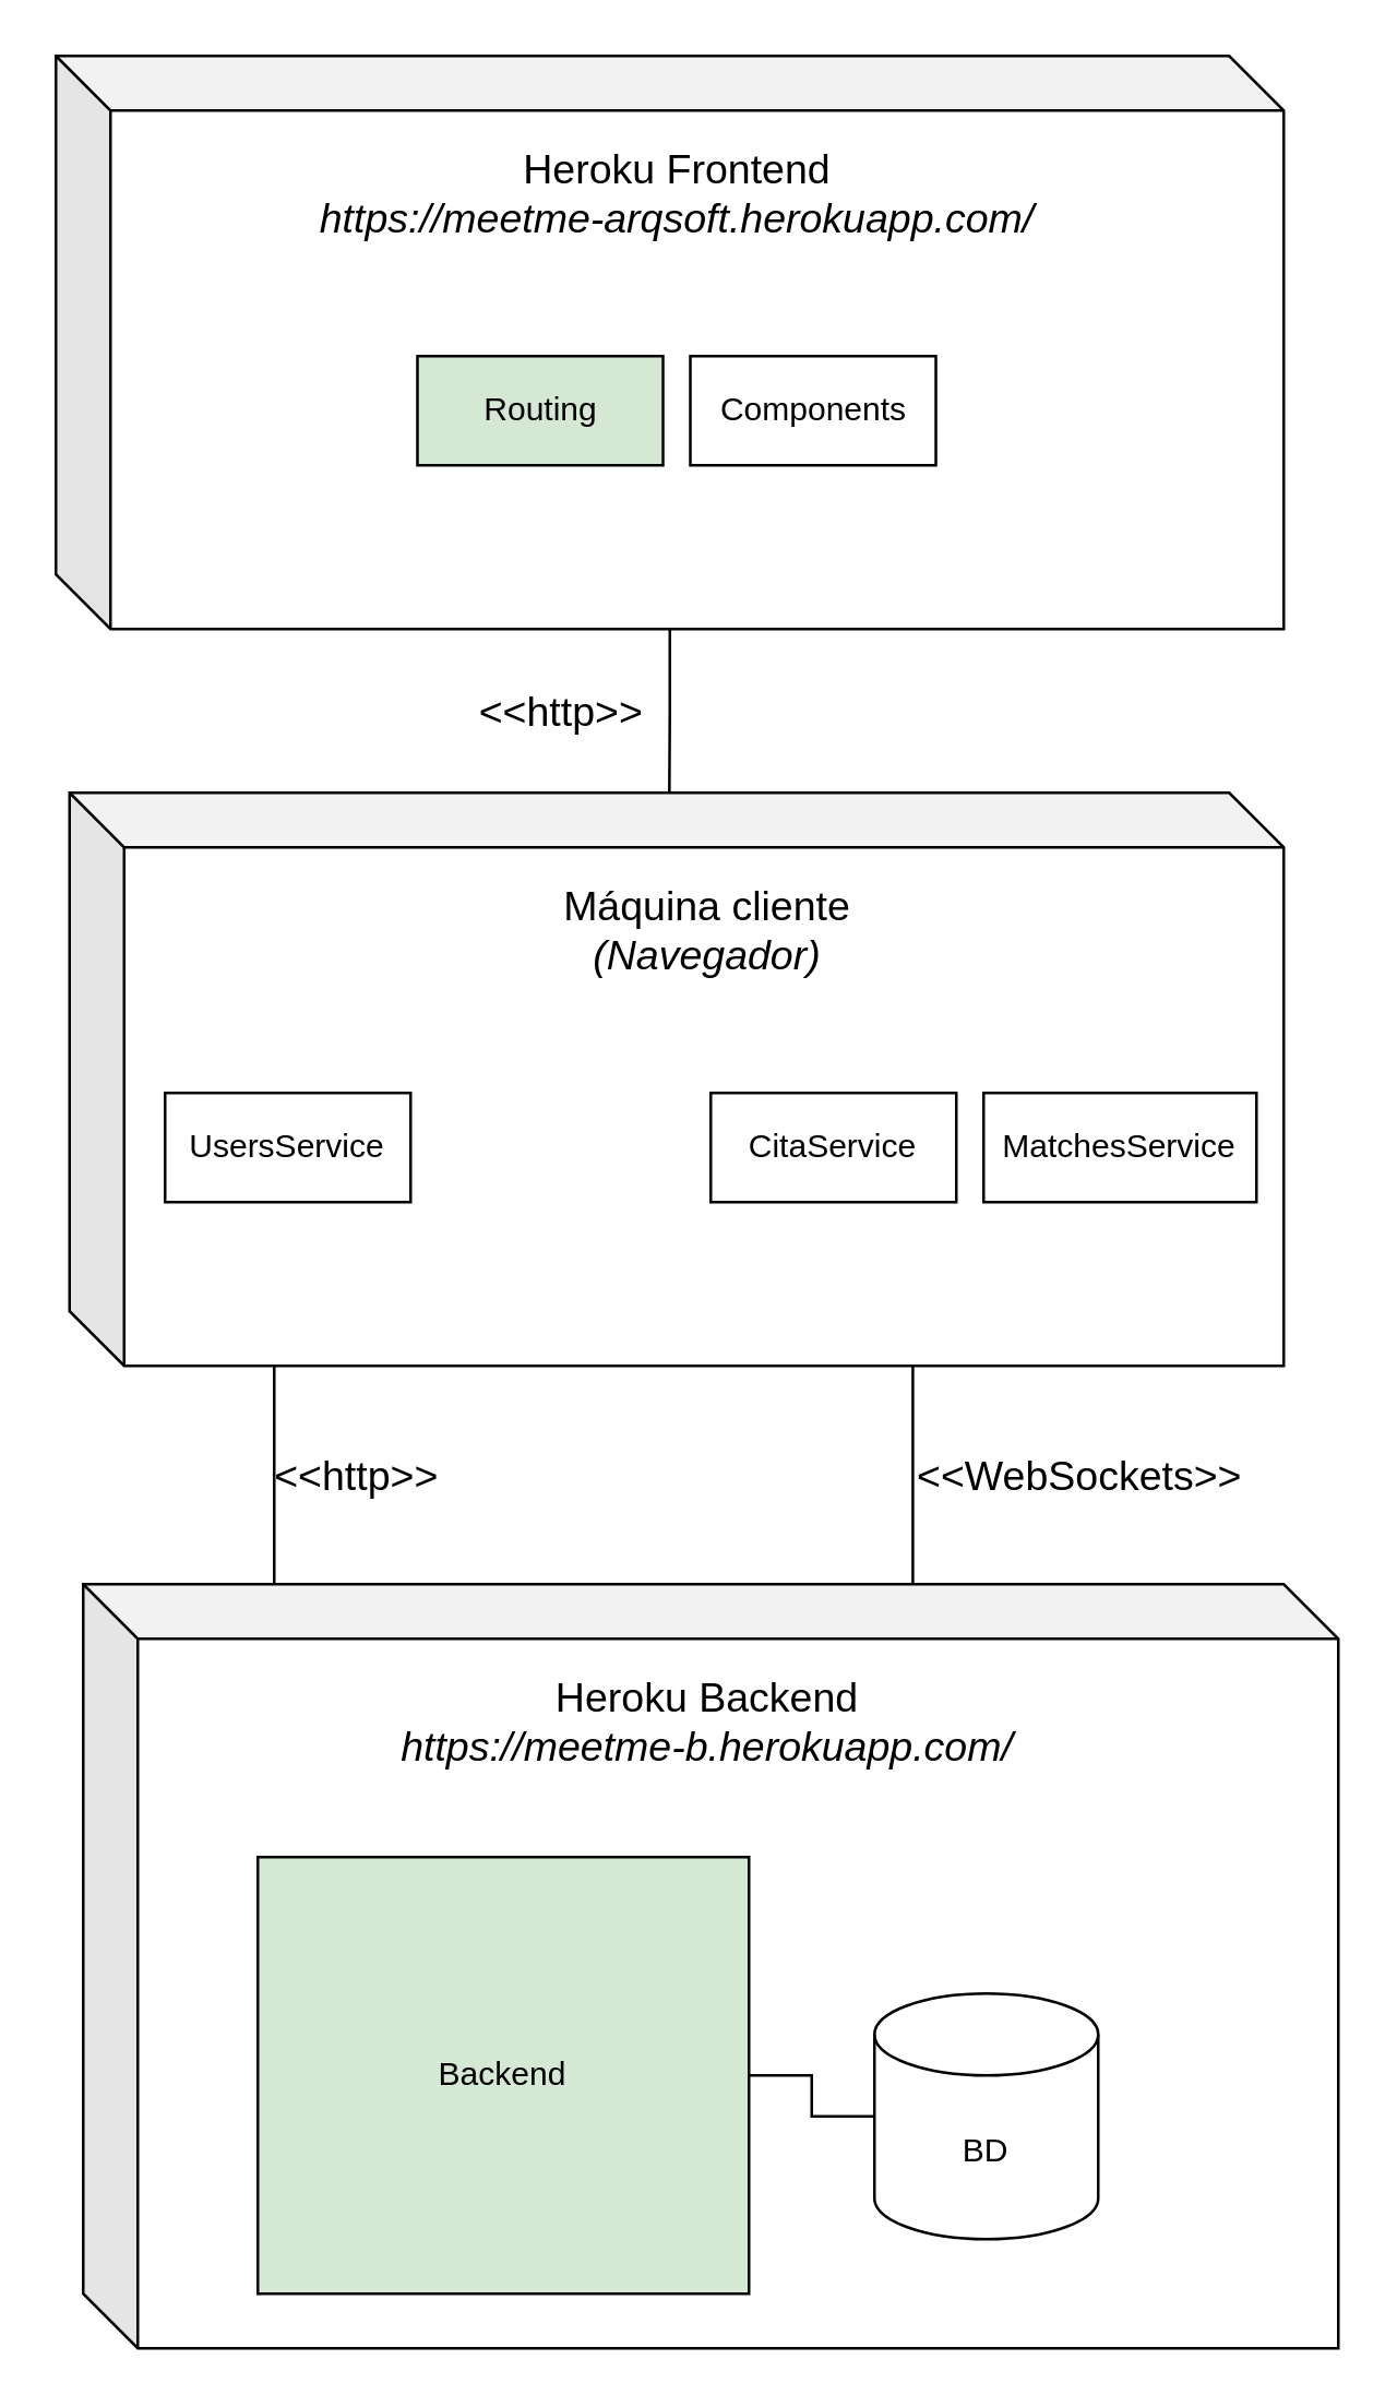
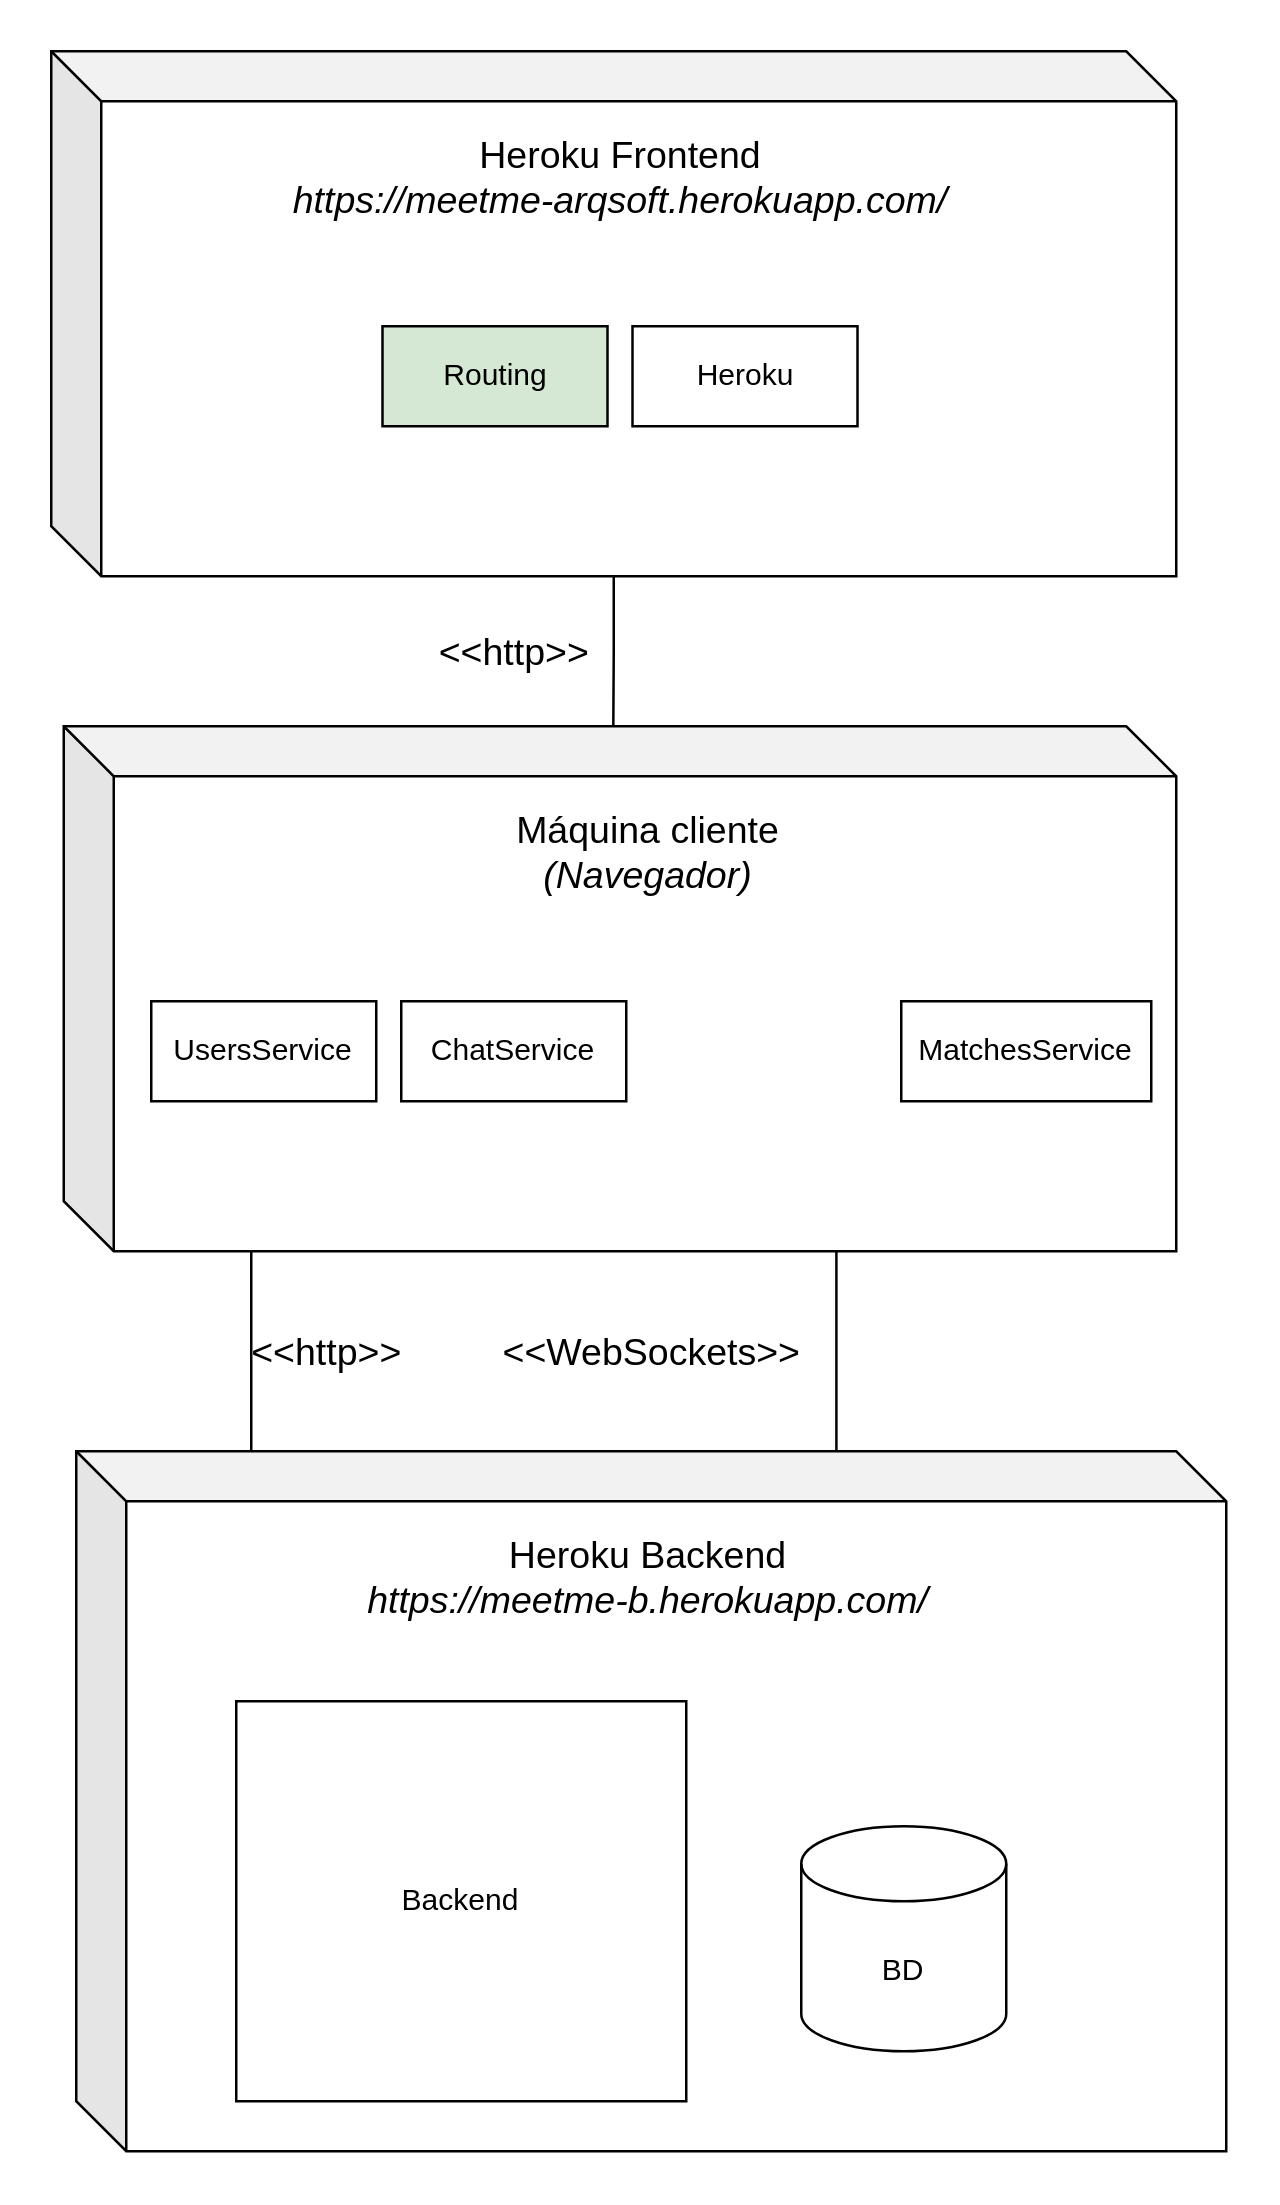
  <mxCell id="0" />
  <mxCell id="1" parent="0" />
  <mxCell id="2" style="edgeStyle=orthogonalEdgeStyle;rounded=0;orthogonalLoop=1;jettySize=auto;html=1;entryX=0.494;entryY=0;entryDx=0;entryDy=0;entryPerimeter=0;endArrow=none;endFill=0;" edge="1" parent="1" source="3" target="4"><mxGeometry relative="1" as="geometry" /></mxCell>
  <mxCell id="3" value="" style="shape=cube;whiteSpace=wrap;html=1;boundedLbl=1;backgroundOutline=1;darkOpacity=0.05;darkOpacity2=0.1;direction=east;size=20;" vertex="1" parent="1"><mxGeometry x="20" y="20" width="450" height="210" as="geometry" /></mxCell>
  <mxCell id="4" value="" style="shape=cube;whiteSpace=wrap;html=1;boundedLbl=1;backgroundOutline=1;darkOpacity=0.05;darkOpacity2=0.1;direction=east;size=20;align=center;" vertex="1" parent="1"><mxGeometry x="25" y="290" width="445" height="210" as="geometry" /></mxCell>
  <mxCell id="5" style="edgeStyle=orthogonalEdgeStyle;rounded=0;orthogonalLoop=1;jettySize=auto;html=1;exitX=0.152;exitY=0.007;exitDx=0;exitDy=0;exitPerimeter=0;fontSize=15;endArrow=none;endFill=0;" edge="1" parent="1" source="6"><mxGeometry relative="1" as="geometry"><mxPoint x="100" y="500" as="targetPoint" /><Array as="points"><mxPoint x="100" y="500" /></Array></mxGeometry></mxCell>
  <mxCell id="6" value="" style="shape=cube;whiteSpace=wrap;html=1;boundedLbl=1;backgroundOutline=1;darkOpacity=0.05;darkOpacity2=0.1;direction=east;size=20;" vertex="1" parent="1"><mxGeometry x="30" y="580" width="460" height="280" as="geometry" /></mxCell>
  <mxCell id="7" value="UsersService" style="rounded=0;whiteSpace=wrap;html=1;" vertex="1" parent="1"><mxGeometry x="60" y="400" width="90" height="40" as="geometry" /></mxCell>
- <mxCell id="9" value="CitaService" style="rounded=0;whiteSpace=wrap;html=1;" vertex="1" parent="1"><mxGeometry x="260" y="400" width="90" height="40" as="geometry" /></mxCell>
+ <mxCell id="8" value="ChatService" style="rounded=0;whiteSpace=wrap;html=1;" vertex="1" parent="1"><mxGeometry x="160" y="400" width="90" height="40" as="geometry" /></mxCell>
  <mxCell id="10" value="MatchesService" style="rounded=0;whiteSpace=wrap;html=1;" vertex="1" parent="1"><mxGeometry x="360" y="400" width="100" height="40" as="geometry" /></mxCell>
  <mxCell id="11" value="&lt;font style=&quot;font-size: 15px;&quot;&gt;&lt;font style=&quot;font-size: 15px;&quot;&gt;Máquina cliente&lt;br&gt;&lt;/font&gt;&lt;i&gt;(Navegador)&lt;/i&gt;&lt;/font&gt;" style="text;html=1;strokeColor=none;fillColor=none;align=center;verticalAlign=middle;whiteSpace=wrap;rounded=0;" vertex="1" parent="1"><mxGeometry x="177" y="320" width="164" height="40" as="geometry" /></mxCell>
  <mxCell id="12" value="&lt;span style=&quot;font-size: 15px;&quot;&gt;Heroku Frontend&lt;/span&gt;&lt;br&gt;&lt;span style=&quot;font-size: 15px;&quot;&gt;&lt;i&gt;https://meetme-arqsoft.herokuapp.com/&lt;/i&gt;&lt;/span&gt;" style="text;html=1;strokeColor=none;fillColor=none;align=center;verticalAlign=middle;whiteSpace=wrap;rounded=0;" vertex="1" parent="1"><mxGeometry x="110.5" y="50" width="274" height="40" as="geometry" /></mxCell>
  <mxCell id="13" value="&lt;span style=&quot;font-size: 15px;&quot;&gt;Heroku Backend&lt;/span&gt;&lt;br&gt;&lt;span style=&quot;font-size: 15px;&quot;&gt;&lt;i&gt;https://meetme-b.herokuapp.com/&lt;/i&gt;&lt;/span&gt;" style="text;html=1;strokeColor=none;fillColor=none;align=center;verticalAlign=middle;whiteSpace=wrap;rounded=0;" vertex="1" parent="1"><mxGeometry x="122" y="610" width="274" height="40" as="geometry" /></mxCell>
  <mxCell id="14" value="Routing" style="rounded=0;whiteSpace=wrap;html=1;fillColor=#d5e8d4;" vertex="1" parent="1"><mxGeometry x="152.5" y="130" width="90" height="40" as="geometry" /></mxCell>
- <mxCell id="15" value="Components" style="rounded=0;whiteSpace=wrap;html=1;" vertex="1" parent="1"><mxGeometry x="252.5" y="130" width="90" height="40" as="geometry" /></mxCell>
+ <mxCell id="15" value="Heroku" style="rounded=0;whiteSpace=wrap;html=1;" vertex="1" parent="1"><mxGeometry x="252.5" y="130" width="90" height="40" as="geometry" /></mxCell>
  <mxCell id="16" value="BD" style="shape=cylinder3;whiteSpace=wrap;html=1;boundedLbl=1;backgroundOutline=1;size=15;" vertex="1" parent="1"><mxGeometry x="320" y="730" width="82" height="90" as="geometry" /></mxCell>
- <mxCell id="17" style="edgeStyle=orthogonalEdgeStyle;rounded=0;orthogonalLoop=1;jettySize=auto;html=1;exitX=1;exitY=0.5;exitDx=0;exitDy=0;endArrow=none;endFill=0;" edge="1" parent="1" source="18" target="16"><mxGeometry relative="1" as="geometry" /></mxCell>
- <mxCell id="18" value="Backend" style="rounded=0;whiteSpace=wrap;html=1;fillColor=#d5e8d4;" vertex="1" parent="1"><mxGeometry x="94" y="680" width="180" height="160" as="geometry" /></mxCell>
+ <mxCell id="18" value="Backend" style="rounded=0;whiteSpace=wrap;html=1;" vertex="1" parent="1"><mxGeometry x="94" y="680" width="180" height="160" as="geometry" /></mxCell>
  <mxCell id="19" value="&amp;lt;&amp;lt;http&amp;gt;&amp;gt;" style="text;html=1;align=center;verticalAlign=middle;resizable=0;points=[];autosize=1;strokeColor=none;fillColor=none;fontSize=15;" vertex="1" parent="1"><mxGeometry x="90" y="530" width="80" height="20" as="geometry" /></mxCell>
  <mxCell id="20" value="&amp;lt;&amp;lt;http&amp;gt;&amp;gt;" style="text;html=1;align=center;verticalAlign=middle;resizable=0;points=[];autosize=1;strokeColor=none;fillColor=none;fontSize=15;" vertex="1" parent="1"><mxGeometry x="165" y="250" width="80" height="20" as="geometry" /></mxCell>
- <mxCell id="21" value="&amp;lt;&amp;lt;WebSockets&amp;gt;&amp;gt;" style="text;html=1;align=center;verticalAlign=middle;resizable=0;points=[];autosize=1;strokeColor=none;fillColor=none;fontSize=15;" vertex="1" parent="1"><mxGeometry x="330" y="530" width="130" height="20" as="geometry" /></mxCell>
+ <mxCell id="21" value="&amp;lt;&amp;lt;WebSockets&amp;gt;&amp;gt;" style="text;html=1;align=center;verticalAlign=middle;resizable=0;points=[];autosize=1;strokeColor=none;fillColor=none;fontSize=15;" vertex="1" parent="1"><mxGeometry x="195" y="530" width="130" height="20" as="geometry" /></mxCell>
  <mxCell id="22" style="edgeStyle=orthogonalEdgeStyle;rounded=0;orthogonalLoop=1;jettySize=auto;html=1;fontSize=15;endArrow=none;endFill=0;exitX=0.661;exitY=0;exitDx=0;exitDy=0;exitPerimeter=0;" edge="1" parent="1" source="6" target="4"><mxGeometry relative="1" as="geometry"><mxPoint x="334.06" y="581" as="sourcePoint" /><mxPoint x="334" y="500" as="targetPoint" /><Array as="points"><mxPoint x="334" y="500" /></Array></mxGeometry></mxCell>
